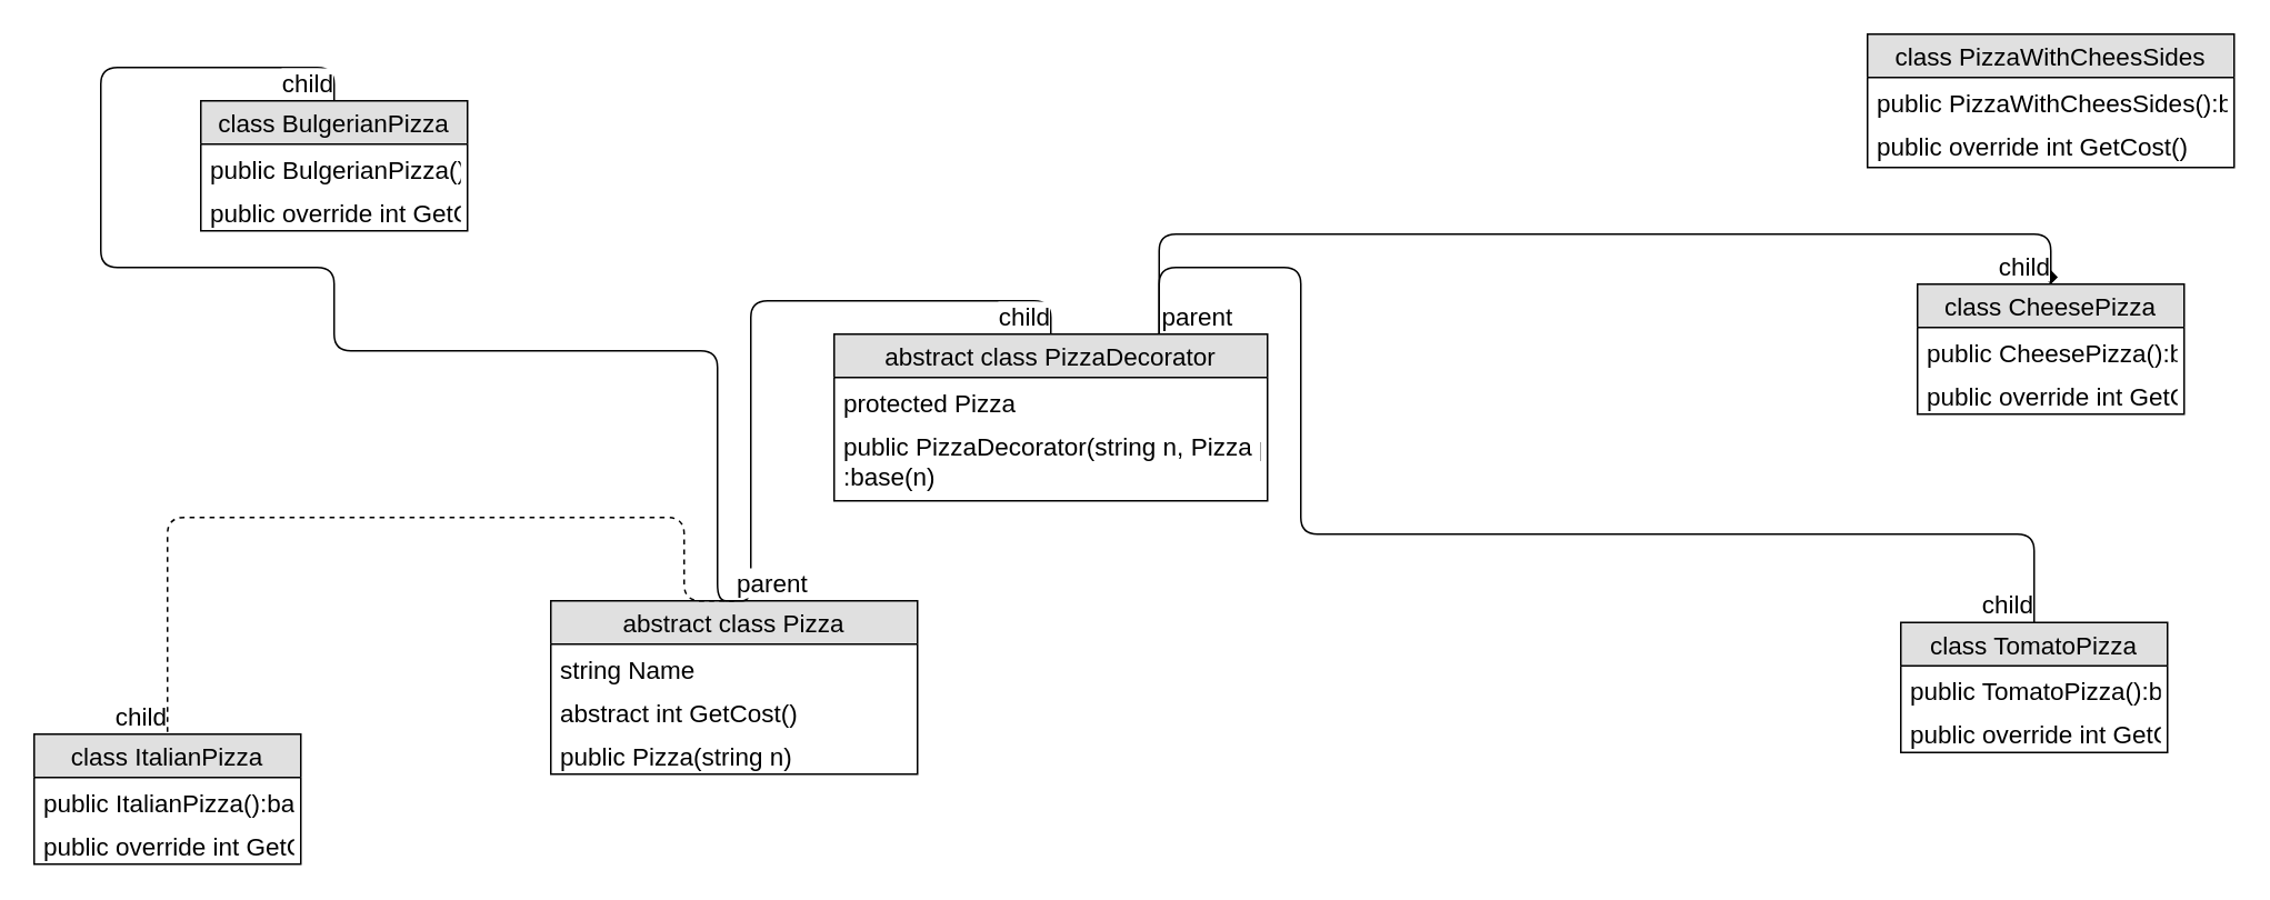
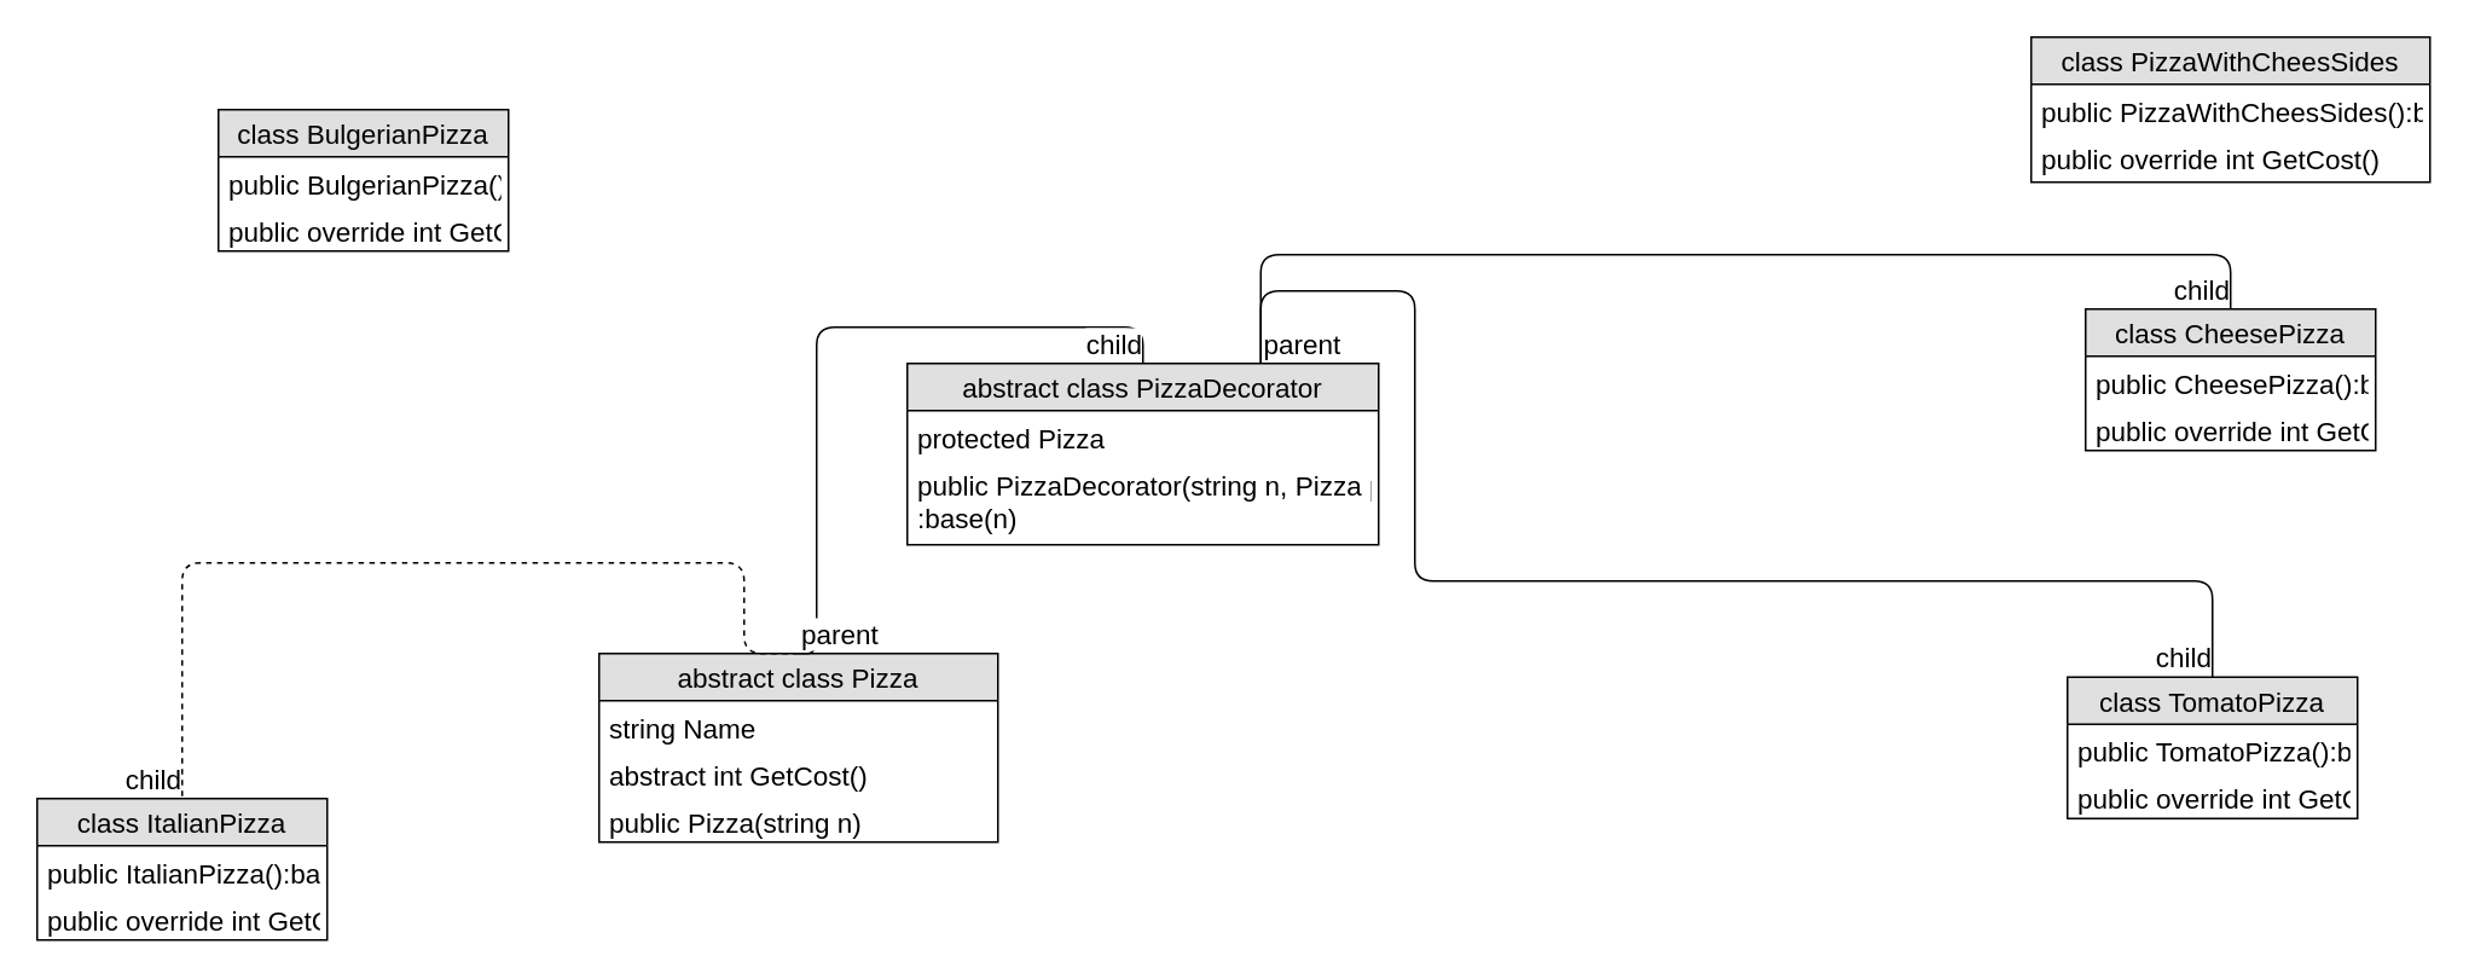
  <mxCell id="0" />
  <mxCell id="1" parent="0" />
  <mxCell id="2" value="abstract class Pizza" style="swimlane;fontStyle=0;childLayout=stackLayout;horizontal=1;startSize=26;fillColor=#e0e0e0;horizontalStack=0;resizeParent=1;resizeParentMax=0;resizeLast=0;collapsible=1;marginBottom=0;swimlaneFillColor=#ffffff;align=center;fontSize=15;" vertex="1" parent="1"><mxGeometry x="330" y="360" width="220" height="104" as="geometry" /></mxCell>
  <mxCell id="3" value="string Name" style="text;strokeColor=none;fillColor=none;spacingLeft=4;spacingRight=4;overflow=hidden;rotatable=0;points=[[0,0.5],[1,0.5]];portConstraint=eastwest;fontSize=15;" vertex="1" parent="2"><mxGeometry y="26" width="220" height="26" as="geometry" /></mxCell>
  <mxCell id="4" value="abstract int GetCost()" style="text;strokeColor=none;fillColor=none;spacingLeft=4;spacingRight=4;overflow=hidden;rotatable=0;points=[[0,0.5],[1,0.5]];portConstraint=eastwest;fontSize=15;" vertex="1" parent="2"><mxGeometry y="52" width="220" height="26" as="geometry" /></mxCell>
  <mxCell id="5" value="public Pizza(string n)" style="text;strokeColor=none;fillColor=none;spacingLeft=4;spacingRight=4;overflow=hidden;rotatable=0;points=[[0,0.5],[1,0.5]];portConstraint=eastwest;fontSize=15;" vertex="1" parent="2"><mxGeometry y="78" width="220" height="26" as="geometry" /></mxCell>
  <mxCell id="6" value="class ItalianPizza" style="swimlane;fontStyle=0;childLayout=stackLayout;horizontal=1;startSize=26;fillColor=#e0e0e0;horizontalStack=0;resizeParent=1;resizeParentMax=0;resizeLast=0;collapsible=1;marginBottom=0;swimlaneFillColor=#ffffff;align=center;fontSize=15;" vertex="1" parent="1"><mxGeometry x="20" y="440" width="160" height="78" as="geometry" /></mxCell>
  <mxCell id="7" value="public ItalianPizza():base()" style="text;strokeColor=none;fillColor=none;spacingLeft=4;spacingRight=4;overflow=hidden;rotatable=0;points=[[0,0.5],[1,0.5]];portConstraint=eastwest;fontSize=15;" vertex="1" parent="6"><mxGeometry y="26" width="160" height="26" as="geometry" /></mxCell>
  <mxCell id="8" value="public override int GetCost()" style="text;strokeColor=none;fillColor=none;spacingLeft=4;spacingRight=4;overflow=hidden;rotatable=0;points=[[0,0.5],[1,0.5]];portConstraint=eastwest;fontSize=15;" vertex="1" parent="6"><mxGeometry y="52" width="160" height="26" as="geometry" /></mxCell>
  <mxCell id="9" value="class BulgerianPizza" style="swimlane;fontStyle=0;childLayout=stackLayout;horizontal=1;startSize=26;fillColor=#e0e0e0;horizontalStack=0;resizeParent=1;resizeParentMax=0;resizeLast=0;collapsible=1;marginBottom=0;swimlaneFillColor=#ffffff;align=center;fontSize=15;" vertex="1" parent="1"><mxGeometry x="120" y="60" width="160" height="78" as="geometry" /></mxCell>
  <mxCell id="10" value="public BulgerianPizza():base()" style="text;strokeColor=none;fillColor=none;spacingLeft=4;spacingRight=4;overflow=hidden;rotatable=0;points=[[0,0.5],[1,0.5]];portConstraint=eastwest;fontSize=15;" vertex="1" parent="9"><mxGeometry y="26" width="160" height="26" as="geometry" /></mxCell>
  <mxCell id="11" value="public override int GetCost()" style="text;strokeColor=none;fillColor=none;spacingLeft=4;spacingRight=4;overflow=hidden;rotatable=0;points=[[0,0.5],[1,0.5]];portConstraint=eastwest;fontSize=15;" vertex="1" parent="9"><mxGeometry y="52" width="160" height="26" as="geometry" /></mxCell>
  <mxCell id="12" value="abstract class PizzaDecorator" style="swimlane;fontStyle=0;childLayout=stackLayout;horizontal=1;startSize=26;fillColor=#e0e0e0;horizontalStack=0;resizeParent=1;resizeParentMax=0;resizeLast=0;collapsible=1;marginBottom=0;swimlaneFillColor=#ffffff;align=center;fontSize=15;" vertex="1" parent="1"><mxGeometry x="500" y="200" width="260" height="100" as="geometry" /></mxCell>
  <mxCell id="13" value="protected Pizza" style="text;strokeColor=none;fillColor=none;spacingLeft=4;spacingRight=4;overflow=hidden;rotatable=0;points=[[0,0.5],[1,0.5]];portConstraint=eastwest;fontSize=15;" vertex="1" parent="12"><mxGeometry y="26" width="260" height="26" as="geometry" /></mxCell>
  <mxCell id="14" value="public PizzaDecorator(string n, Pizza pizza)&#10;:base(n)" style="text;strokeColor=none;fillColor=none;spacingLeft=4;spacingRight=4;overflow=hidden;rotatable=0;points=[[0,0.5],[1,0.5]];portConstraint=eastwest;fontSize=15;" vertex="1" parent="12"><mxGeometry y="52" width="260" height="48" as="geometry" /></mxCell>
  <mxCell id="15" value="class TomatoPizza" style="swimlane;fontStyle=0;childLayout=stackLayout;horizontal=1;startSize=26;fillColor=#e0e0e0;horizontalStack=0;resizeParent=1;resizeParentMax=0;resizeLast=0;collapsible=1;marginBottom=0;swimlaneFillColor=#ffffff;align=center;fontSize=15;" vertex="1" parent="1"><mxGeometry x="1140" y="373" width="160" height="78" as="geometry" /></mxCell>
  <mxCell id="16" value="public TomatoPizza():base()" style="text;strokeColor=none;fillColor=none;spacingLeft=4;spacingRight=4;overflow=hidden;rotatable=0;points=[[0,0.5],[1,0.5]];portConstraint=eastwest;fontSize=15;" vertex="1" parent="15"><mxGeometry y="26" width="160" height="26" as="geometry" /></mxCell>
  <mxCell id="17" value="public override int GetCost()" style="text;strokeColor=none;fillColor=none;spacingLeft=4;spacingRight=4;overflow=hidden;rotatable=0;points=[[0,0.5],[1,0.5]];portConstraint=eastwest;fontSize=15;" vertex="1" parent="15"><mxGeometry y="52" width="160" height="26" as="geometry" /></mxCell>
  <mxCell id="18" value="class CheesePizza" style="swimlane;fontStyle=0;childLayout=stackLayout;horizontal=1;startSize=26;fillColor=#e0e0e0;horizontalStack=0;resizeParent=1;resizeParentMax=0;resizeLast=0;collapsible=1;marginBottom=0;swimlaneFillColor=#ffffff;align=center;fontSize=15;" vertex="1" parent="1"><mxGeometry x="1150" y="170" width="160" height="78" as="geometry" /></mxCell>
  <mxCell id="19" value="public CheesePizza():base()" style="text;strokeColor=none;fillColor=none;spacingLeft=4;spacingRight=4;overflow=hidden;rotatable=0;points=[[0,0.5],[1,0.5]];portConstraint=eastwest;fontSize=15;" vertex="1" parent="18"><mxGeometry y="26" width="160" height="26" as="geometry" /></mxCell>
  <mxCell id="20" value="public override int GetCost()" style="text;strokeColor=none;fillColor=none;spacingLeft=4;spacingRight=4;overflow=hidden;rotatable=0;points=[[0,0.5],[1,0.5]];portConstraint=eastwest;fontSize=15;" vertex="1" parent="18"><mxGeometry y="52" width="160" height="26" as="geometry" /></mxCell>
  <mxCell id="21" value="class PizzaWithCheesSides" style="swimlane;fontStyle=0;childLayout=stackLayout;horizontal=1;startSize=26;fillColor=#e0e0e0;horizontalStack=0;resizeParent=1;resizeParentMax=0;resizeLast=0;collapsible=1;marginBottom=0;swimlaneFillColor=#ffffff;align=center;fontSize=15;" vertex="1" parent="1"><mxGeometry x="1120" y="20" width="220" height="80" as="geometry" /></mxCell>
  <mxCell id="22" value="public PizzaWithCheesSides():base()" style="text;strokeColor=none;fillColor=none;spacingLeft=4;spacingRight=4;overflow=hidden;rotatable=0;points=[[0,0.5],[1,0.5]];portConstraint=eastwest;fontSize=15;" vertex="1" parent="21"><mxGeometry y="26" width="220" height="26" as="geometry" /></mxCell>
  <mxCell id="23" value="public override int GetCost()" style="text;strokeColor=none;fillColor=none;spacingLeft=4;spacingRight=4;overflow=hidden;rotatable=0;points=[[0,0.5],[1,0.5]];portConstraint=eastwest;fontSize=15;" vertex="1" parent="21"><mxGeometry y="52" width="220" height="28" as="geometry" /></mxCell>
  <mxCell id="24" value="" style="endArrow=none;html=1;edgeStyle=orthogonalEdgeStyle;entryX=0.5;entryY=0;entryDx=0;entryDy=0;exitX=0.5;exitY=0;exitDx=0;exitDy=0;fontSize=15;dashed=1;" edge="1" parent="1" source="2" target="6"><mxGeometry relative="1" as="geometry"><mxPoint x="160" y="330" as="sourcePoint" /><mxPoint x="180" y="470" as="targetPoint" /><Array as="points"><mxPoint x="410" y="310" /><mxPoint x="100" y="310" /></Array></mxGeometry></mxCell>
  <mxCell id="25" value="parent" style="resizable=0;html=1;align=left;verticalAlign=bottom;labelBackgroundColor=#ffffff;fontSize=15;" connectable="0" vertex="1" parent="24"><mxGeometry x="-1" relative="1" as="geometry" /></mxCell>
  <mxCell id="26" value="child" style="resizable=0;html=1;align=right;verticalAlign=bottom;labelBackgroundColor=#ffffff;fontSize=15;" connectable="0" vertex="1" parent="24"><mxGeometry x="1" relative="1" as="geometry" /></mxCell>
- <mxCell id="27" value="" style="endArrow=none;html=1;edgeStyle=orthogonalEdgeStyle;entryX=0.5;entryY=0;entryDx=0;entryDy=0;exitX=0.5;exitY=0;exitDx=0;exitDy=0;fontSize=15;" edge="1" parent="1" source="2" target="9"><mxGeometry relative="1" as="geometry"><mxPoint x="160" y="330" as="sourcePoint" /><mxPoint x="180" y="470" as="targetPoint" /><Array as="points"><mxPoint x="430" y="360" /><mxPoint x="430" y="210" /><mxPoint x="200" y="210" /><mxPoint x="200" y="160" /><mxPoint x="60" y="160" /><mxPoint x="60" y="40" /><mxPoint x="200" y="40" /></Array></mxGeometry></mxCell>
- <mxCell id="28" value="parent" style="resizable=0;html=1;align=left;verticalAlign=bottom;labelBackgroundColor=#ffffff;fontSize=15;" connectable="0" vertex="1" parent="27"><mxGeometry x="-1" relative="1" as="geometry" /></mxCell>
- <mxCell id="29" value="child" style="resizable=0;html=1;align=right;verticalAlign=bottom;labelBackgroundColor=#ffffff;fontSize=15;" connectable="0" vertex="1" parent="27"><mxGeometry x="1" relative="1" as="geometry" /></mxCell>
  <mxCell id="30" value="" style="endArrow=none;html=1;edgeStyle=orthogonalEdgeStyle;entryX=0.5;entryY=0;entryDx=0;entryDy=0;exitX=0.5;exitY=0;exitDx=0;exitDy=0;fontSize=15;" edge="1" parent="1" source="2" target="12"><mxGeometry relative="1" as="geometry"><mxPoint x="160" y="330" as="sourcePoint" /><mxPoint x="180" y="470" as="targetPoint" /><Array as="points"><mxPoint x="450" y="360" /><mxPoint x="450" y="180" /><mxPoint x="630" y="180" /></Array></mxGeometry></mxCell>
  <mxCell id="31" value="parent" style="resizable=0;html=1;align=left;verticalAlign=bottom;labelBackgroundColor=#ffffff;fontSize=15;" connectable="0" vertex="1" parent="30"><mxGeometry x="-1" relative="1" as="geometry" /></mxCell>
  <mxCell id="32" value="child" style="resizable=0;html=1;align=right;verticalAlign=bottom;labelBackgroundColor=#ffffff;fontSize=15;" connectable="0" vertex="1" parent="30"><mxGeometry x="1" relative="1" as="geometry" /></mxCell>
- <mxCell id="33" value="" style="endArrow=diamond;html=1;edgeStyle=orthogonalEdgeStyle;exitX=0.75;exitY=0;exitDx=0;exitDy=0;entryX=0.5;entryY=0;entryDx=0;entryDy=0;fontSize=15;" edge="1" parent="1" source="12" target="18"><mxGeometry relative="1" as="geometry"><mxPoint x="290" y="480" as="sourcePoint" /><mxPoint x="450" y="480" as="targetPoint" /><Array as="points"><mxPoint x="695" y="140" /><mxPoint x="1230" y="140" /></Array></mxGeometry></mxCell>
+ <mxCell id="33" value="" style="endArrow=none;html=1;edgeStyle=orthogonalEdgeStyle;exitX=0.75;exitY=0;exitDx=0;exitDy=0;entryX=0.5;entryY=0;entryDx=0;entryDy=0;fontSize=15;" edge="1" parent="1" source="12" target="18"><mxGeometry relative="1" as="geometry"><mxPoint x="290" y="480" as="sourcePoint" /><mxPoint x="450" y="480" as="targetPoint" /><Array as="points"><mxPoint x="695" y="140" /><mxPoint x="1230" y="140" /></Array></mxGeometry></mxCell>
  <mxCell id="34" value="parent" style="resizable=0;html=1;align=left;verticalAlign=bottom;labelBackgroundColor=#ffffff;fontSize=15;" connectable="0" vertex="1" parent="33"><mxGeometry x="-1" relative="1" as="geometry" /></mxCell>
  <mxCell id="35" value="child" style="resizable=0;html=1;align=right;verticalAlign=bottom;labelBackgroundColor=#ffffff;fontSize=15;" connectable="0" vertex="1" parent="33"><mxGeometry x="1" relative="1" as="geometry" /></mxCell>
  <mxCell id="36" value="" style="endArrow=none;html=1;edgeStyle=orthogonalEdgeStyle;exitX=0.75;exitY=0;exitDx=0;exitDy=0;entryX=0.5;entryY=0;entryDx=0;entryDy=0;fontSize=15;" edge="1" parent="1" source="12" target="15"><mxGeometry relative="1" as="geometry"><mxPoint x="695" y="200" as="sourcePoint" /><mxPoint x="880" y="211" as="targetPoint" /><Array as="points"><mxPoint x="695" y="160" /><mxPoint x="780" y="160" /><mxPoint x="780" y="320" /><mxPoint x="1220" y="320" /></Array></mxGeometry></mxCell>
  <mxCell id="37" value="parent" style="resizable=0;html=1;align=left;verticalAlign=bottom;labelBackgroundColor=#ffffff;fontSize=15;" connectable="0" vertex="1" parent="36"><mxGeometry x="-1" relative="1" as="geometry" /></mxCell>
  <mxCell id="38" value="child" style="resizable=0;html=1;align=right;verticalAlign=bottom;labelBackgroundColor=#ffffff;fontSize=15;" connectable="0" vertex="1" parent="36"><mxGeometry x="1" relative="1" as="geometry" /></mxCell>
